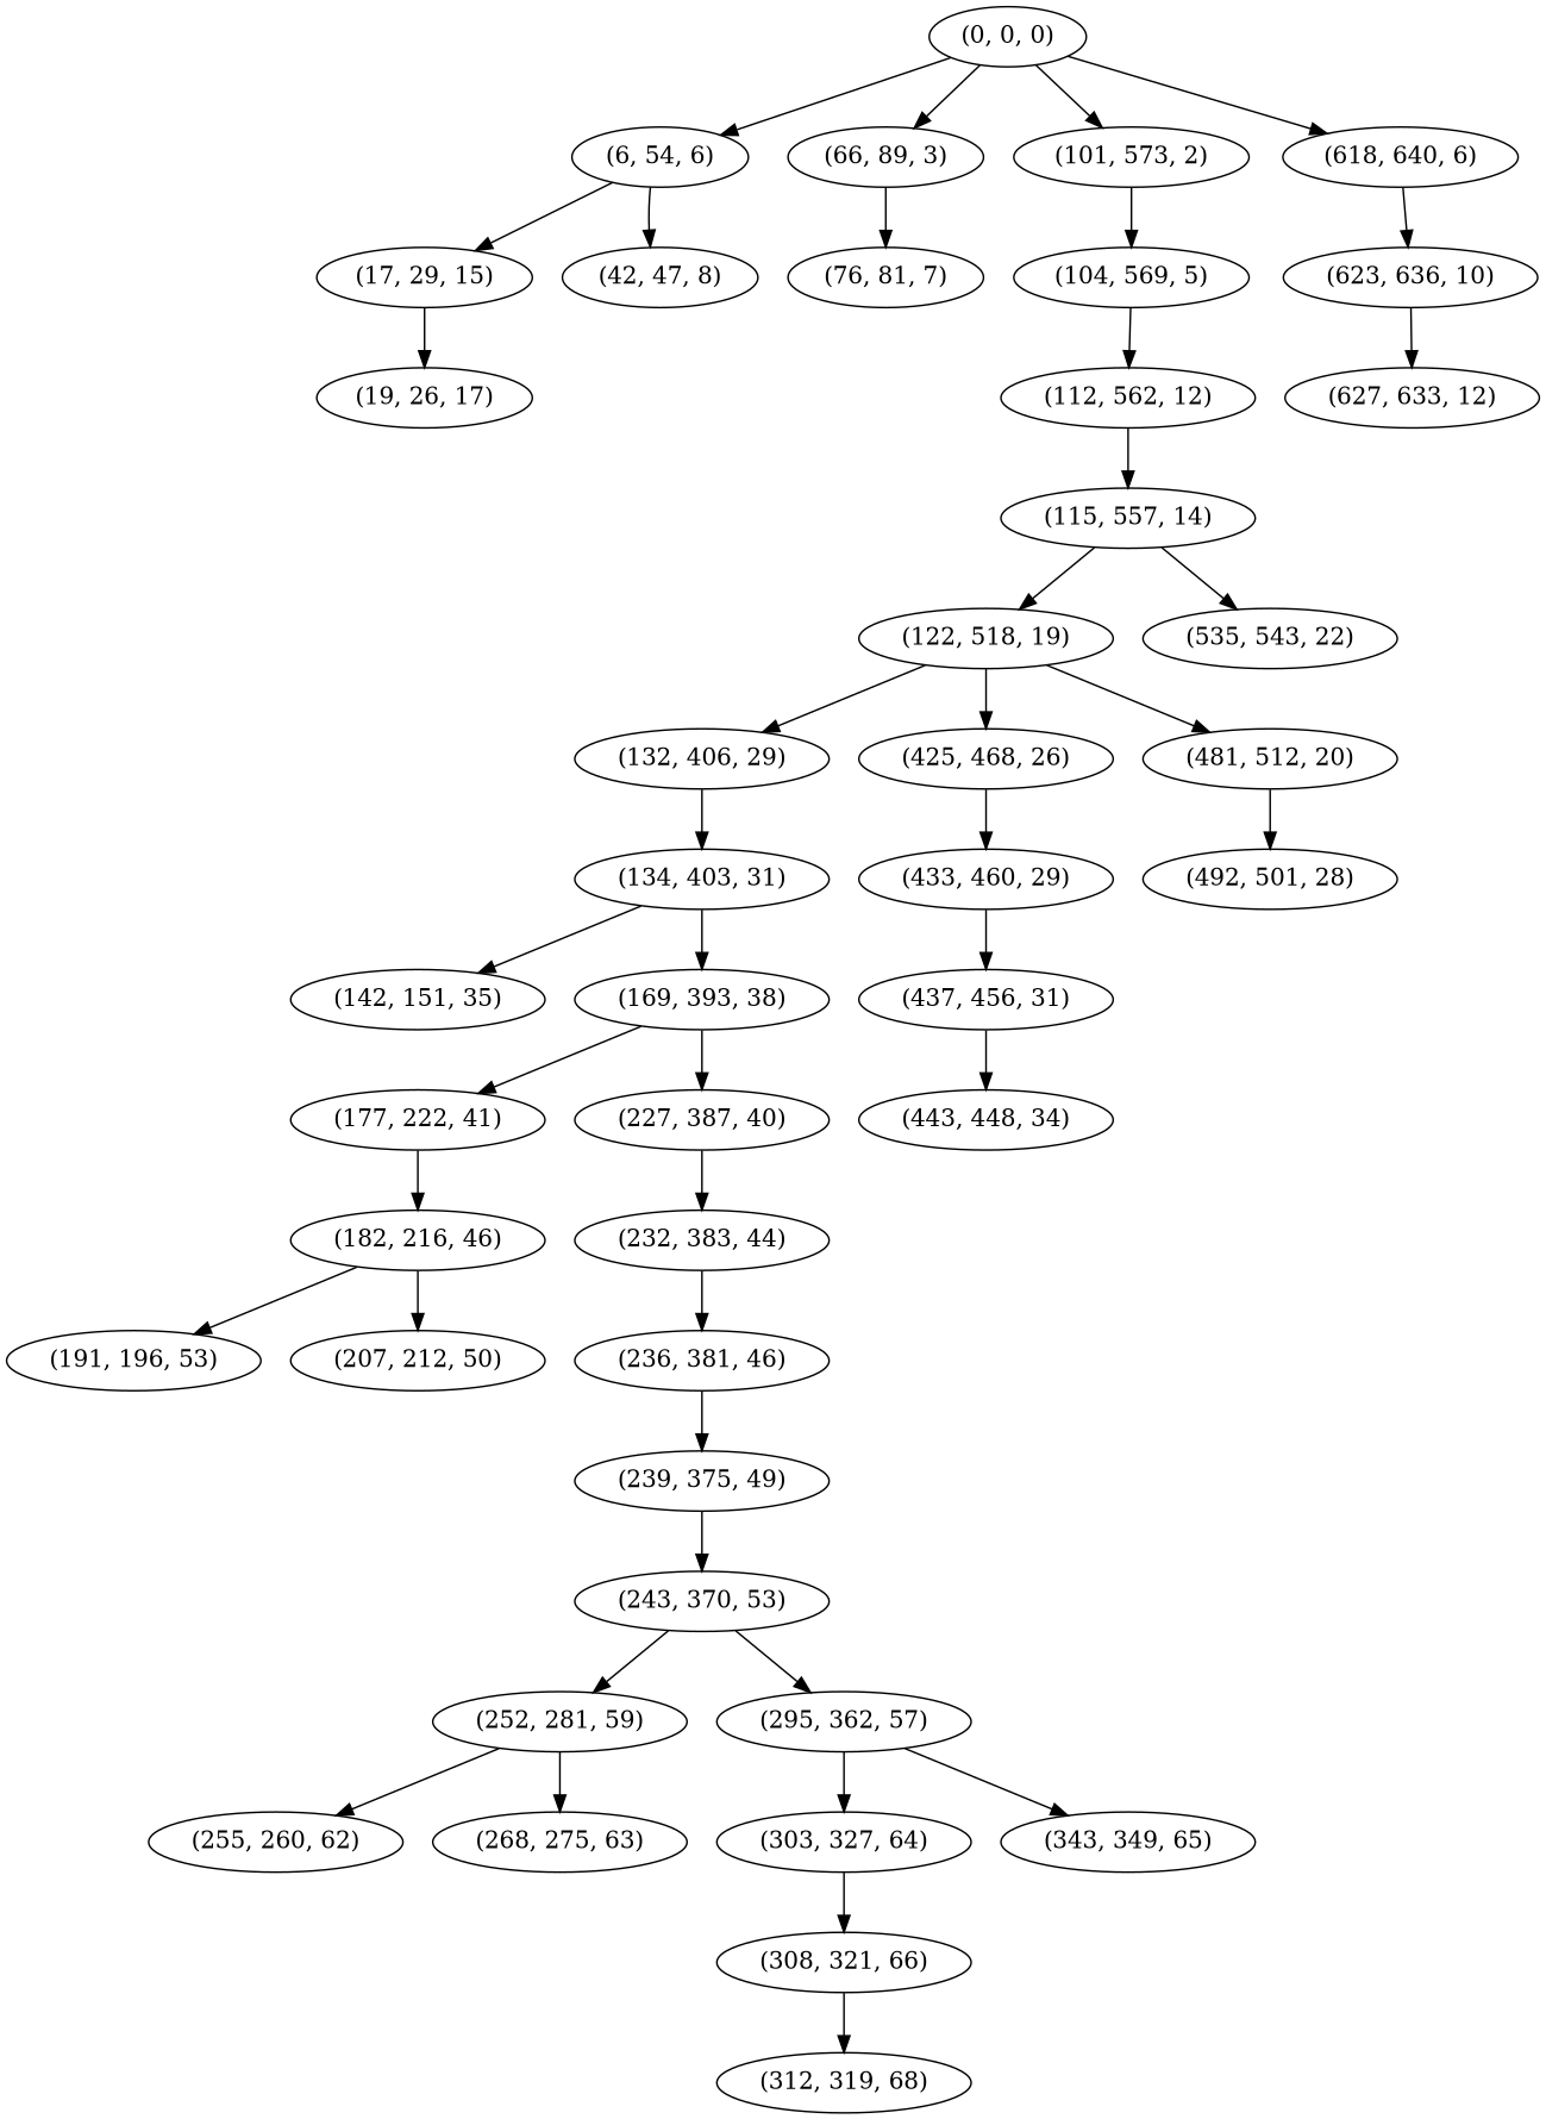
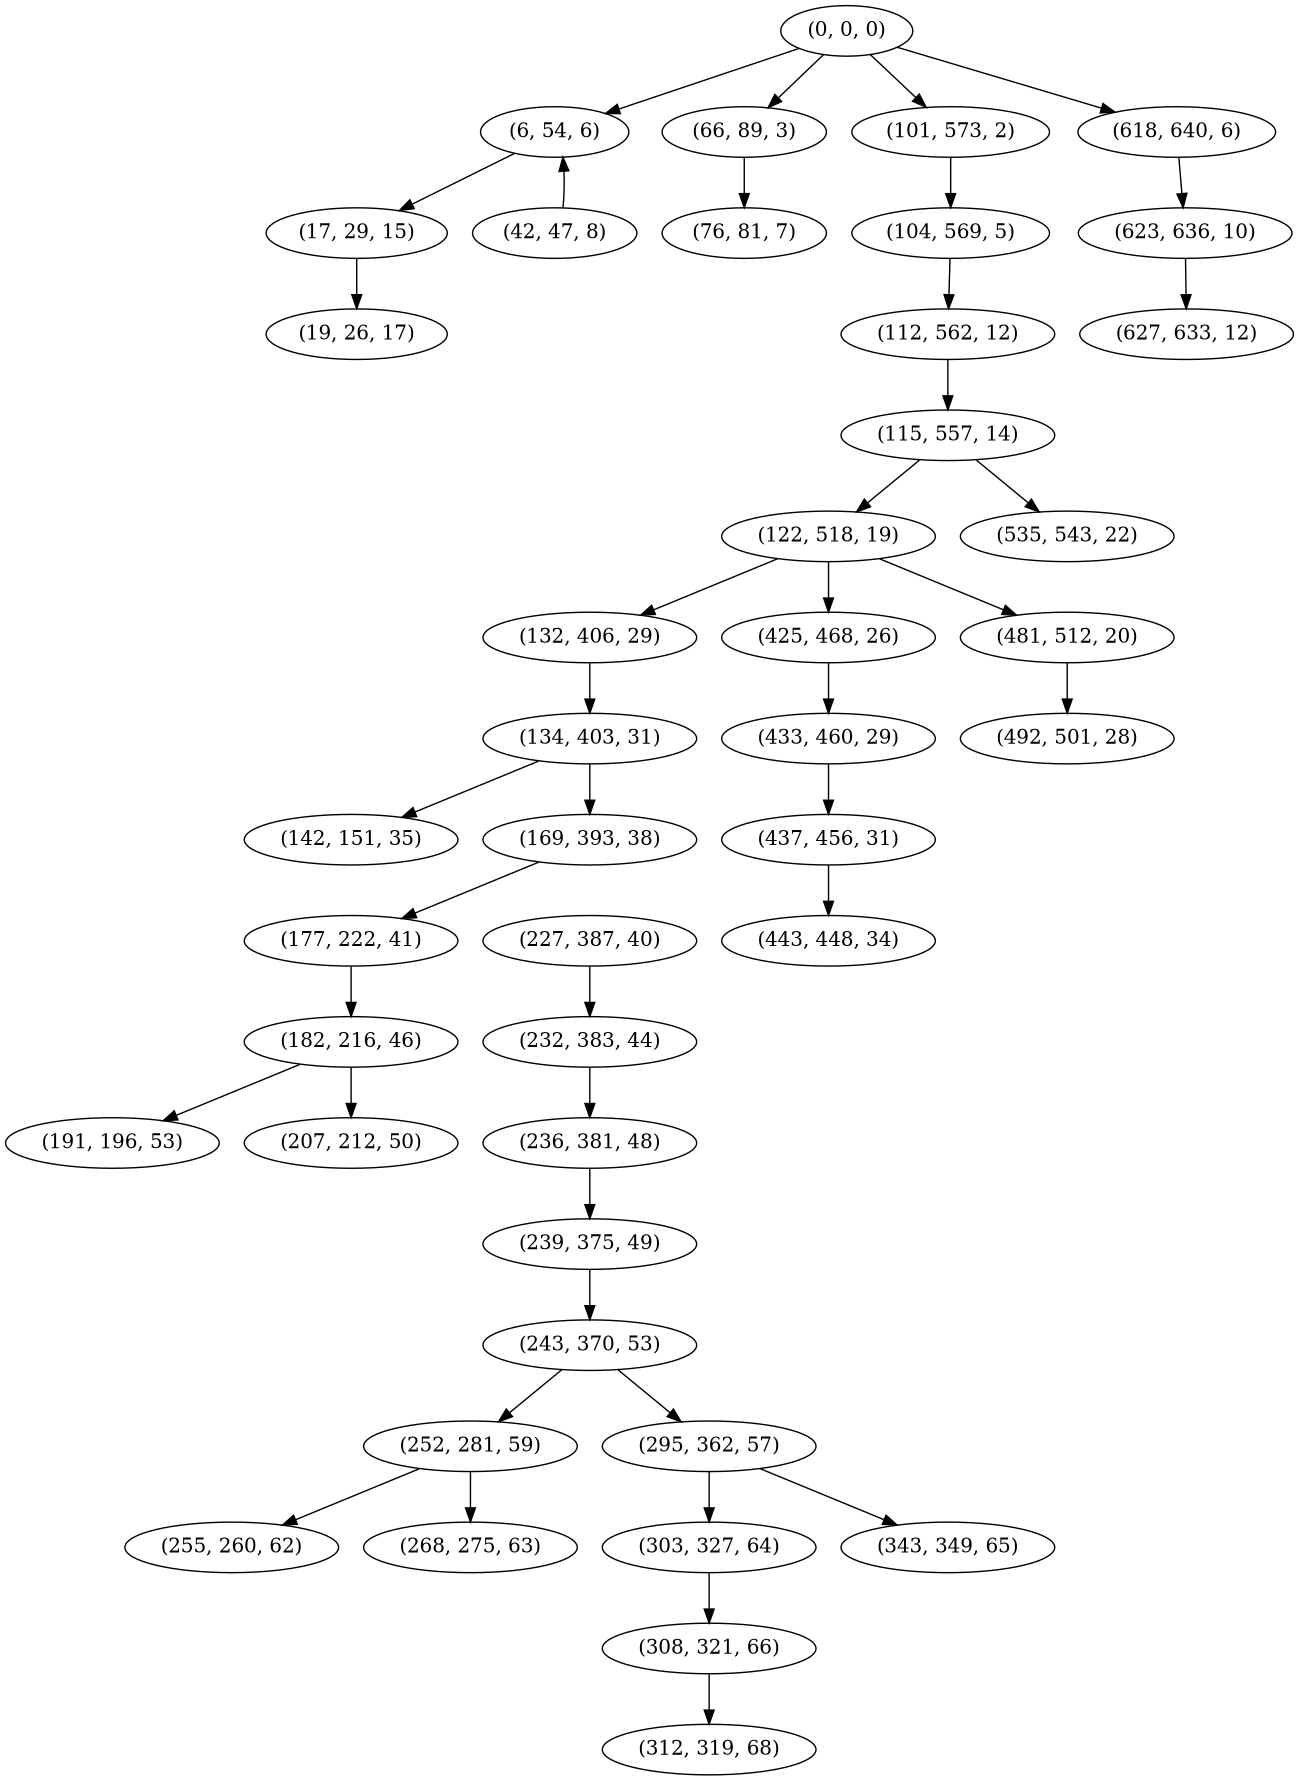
  digraph {
    "(0, 0, 0)"
    "(6, 54, 6)"
    "(66, 89, 3)"
    "(101, 573, 2)"
    "(618, 640, 6)"
    "(17, 29, 15)"
    "(42, 47, 8)"
    "(76, 81, 7)"
    "(104, 569, 5)"
    "(623, 636, 10)"
    "(19, 26, 17)"
    "(112, 562, 12)"
    "(115, 557, 14)"
    "(122, 518, 19)"
    "(535, 543, 22)"
    "(132, 406, 29)"
    "(425, 468, 26)"
    "(481, 512, 20)"
    "(134, 403, 31)"
    "(433, 460, 29)"
    "(492, 501, 28)"
    "(142, 151, 35)"
    "(169, 393, 38)"
    "(177, 222, 41)"
    "(227, 387, 40)"
    "(182, 216, 46)"
    "(232, 383, 44)"
    "(191, 196, 53)"
    "(207, 212, 50)"
-   "(236, 381, 46)"
+   "(236, 381, 46)" [label="(236, 381, 48)"]
    "(239, 375, 49)"
    "(243, 370, 53)"
    "(252, 281, 59)"
    "(295, 362, 57)"
    "(255, 260, 62)"
    "(268, 275, 63)"
    "(303, 327, 64)"
    "(343, 349, 65)"
    "(308, 321, 66)"
    "(312, 319, 68)"
    n41 [label="(437, 456, 31)"]
    "(443, 448, 34)"
    "(627, 633, 12)"
    "(0, 0, 0)" -> "(6, 54, 6)"
    "(0, 0, 0)" -> "(66, 89, 3)"
    "(0, 0, 0)" -> "(101, 573, 2)"
    "(0, 0, 0)" -> "(618, 640, 6)"
    "(6, 54, 6)" -> "(17, 29, 15)"
-   "(6, 54, 6)" -> "(42, 47, 8)"
+   "(42, 47, 8)" -> "(6, 54, 6)"
    "(66, 89, 3)" -> "(76, 81, 7)"
    "(101, 573, 2)" -> "(104, 569, 5)"
    "(618, 640, 6)" -> "(623, 636, 10)"
    "(17, 29, 15)" -> "(19, 26, 17)"
    "(104, 569, 5)" -> "(112, 562, 12)"
    "(623, 636, 10)" -> "(627, 633, 12)"
    "(112, 562, 12)" -> "(115, 557, 14)"
    "(115, 557, 14)" -> "(122, 518, 19)"
    "(115, 557, 14)" -> "(535, 543, 22)"
    "(122, 518, 19)" -> "(132, 406, 29)"
    "(122, 518, 19)" -> "(425, 468, 26)"
    "(122, 518, 19)" -> "(481, 512, 20)"
    "(132, 406, 29)" -> "(134, 403, 31)"
    "(425, 468, 26)" -> "(433, 460, 29)"
    "(481, 512, 20)" -> "(492, 501, 28)"
    "(134, 403, 31)" -> "(142, 151, 35)"
    "(134, 403, 31)" -> "(169, 393, 38)"
    "(433, 460, 29)" -> n41
    "(169, 393, 38)" -> "(177, 222, 41)"
-   "(169, 393, 38)" -> "(227, 387, 40)"
    "(177, 222, 41)" -> "(182, 216, 46)"
    "(227, 387, 40)" -> "(232, 383, 44)"
    "(182, 216, 46)" -> "(191, 196, 53)"
    "(182, 216, 46)" -> "(207, 212, 50)"
    "(232, 383, 44)" -> "(236, 381, 46)"
    "(236, 381, 46)" -> "(239, 375, 49)"
    "(239, 375, 49)" -> "(243, 370, 53)"
    "(243, 370, 53)" -> "(252, 281, 59)"
    "(243, 370, 53)" -> "(295, 362, 57)"
    "(252, 281, 59)" -> "(255, 260, 62)"
    "(252, 281, 59)" -> "(268, 275, 63)"
    "(295, 362, 57)" -> "(303, 327, 64)"
    "(295, 362, 57)" -> "(343, 349, 65)"
    "(303, 327, 64)" -> "(308, 321, 66)"
    "(308, 321, 66)" -> "(312, 319, 68)"
    n41 -> "(443, 448, 34)"
  }
